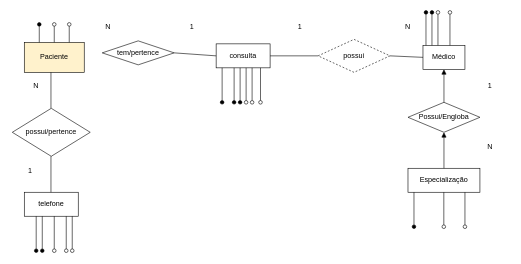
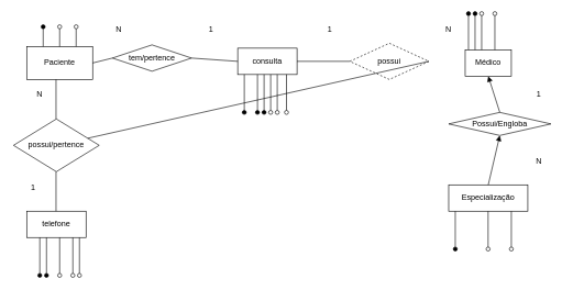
  <mxCell id="0" />
  <mxCell id="1" parent="0" />
  <mxCell id="2" value="Médico" style="rounded=0;whiteSpace=wrap;html=1;" vertex="1" parent="1"><mxGeometry x="705" y="75" width="70" height="40" as="geometry" /></mxCell>
- <mxCell id="3" value="Paciente" style="rounded=0;whiteSpace=wrap;html=1;fillColor=#fff2cc;" vertex="1" parent="1"><mxGeometry x="40" y="70" width="100" height="50" as="geometry" /></mxCell>
+ <mxCell id="3" value="Paciente" style="rounded=0;whiteSpace=wrap;html=1;" vertex="1" parent="1"><mxGeometry x="40" y="70" width="100" height="50" as="geometry" /></mxCell>
  <mxCell id="4" value="Especialização" style="rounded=0;whiteSpace=wrap;html=1;" vertex="1" parent="1"><mxGeometry x="680" y="280" width="120" height="40" as="geometry" /></mxCell>
- <mxCell id="5" value="Possui/Engloba" style="rhombus;whiteSpace=wrap;html=1;" vertex="1" parent="1"><mxGeometry x="680" y="170" width="120" height="50" as="geometry" /></mxCell>
+ <mxCell id="5" value="Possui/Engloba" style="rhombus;whiteSpace=wrap;html=1;" vertex="1" parent="1"><mxGeometry x="680" y="170" width="155" height="35" as="geometry" /></mxCell>
  <mxCell id="6" value="N" style="text;html=1;align=center;verticalAlign=middle;whiteSpace=wrap;rounded=0;" vertex="1" parent="1"><mxGeometry x="150" y="30" width="60" height="30" as="geometry" /></mxCell>
  <mxCell id="7" value="1" style="text;html=1;align=center;verticalAlign=middle;whiteSpace=wrap;rounded=0;" vertex="1" parent="1"><mxGeometry x="290" y="30" width="60" height="30" as="geometry" /></mxCell>
  <mxCell id="8" value="N" style="text;html=1;align=center;verticalAlign=middle;whiteSpace=wrap;rounded=0;" vertex="1" parent="1"><mxGeometry x="787" y="230" width="60" height="30" as="geometry" /></mxCell>
  <mxCell id="9" value="1" style="text;html=1;align=center;verticalAlign=middle;whiteSpace=wrap;rounded=0;" vertex="1" parent="1"><mxGeometry x="787" y="127.5" width="60" height="30" as="geometry" /></mxCell>
  <mxCell id="10" value="consulta" style="rounded=0;whiteSpace=wrap;html=1;" vertex="1" parent="1"><mxGeometry x="360" y="72.5" width="90" height="40" as="geometry" /></mxCell>
  <mxCell id="11" value="telefone" style="rounded=0;whiteSpace=wrap;html=1;" vertex="1" parent="1"><mxGeometry x="40" y="320" width="90" height="40" as="geometry" /></mxCell>
  <mxCell id="12" value="" style="endArrow=none;html=1;rounded=0;" edge="1" parent="1"><mxGeometry width="50" height="50" relative="1" as="geometry"><mxPoint x="84.5" y="180" as="sourcePoint" /><mxPoint x="84.5" y="120" as="targetPoint" /></mxGeometry></mxCell>
  <mxCell id="13" value="possui/pertence" style="rhombus;whiteSpace=wrap;html=1;" vertex="1" parent="1"><mxGeometry y="180" width="130" height="80" as="geometry" x="20" /></mxCell>
  <mxCell id="14" value="" style="endArrow=none;html=1;rounded=0;" edge="1" parent="1"><mxGeometry width="50" height="50" relative="1" as="geometry"><mxPoint x="84.5" y="320" as="sourcePoint" /><mxPoint x="84.5" y="260" as="targetPoint" /></mxGeometry></mxCell>
  <mxCell id="15" value="N" style="text;html=1;align=center;verticalAlign=middle;whiteSpace=wrap;rounded=0;" vertex="1" parent="1"><mxGeometry x="30" y="127.5" width="60" height="30" as="geometry" /></mxCell>
  <mxCell id="16" value="1" style="text;html=1;align=center;verticalAlign=middle;whiteSpace=wrap;rounded=0;" vertex="1" parent="1"><mxGeometry y="270" width="60" height="30" as="geometry" x="20" /></mxCell>
  <mxCell id="17" value="tem/pertence" style="rhombus;whiteSpace=wrap;html=1;" vertex="1" parent="1"><mxGeometry x="170" y="67.5" width="120" height="40" as="geometry" /></mxCell>
  <mxCell id="18" value="possui" style="rhombus;whiteSpace=wrap;html=1;dashed=1;" vertex="1" parent="1"><mxGeometry x="530" y="65" width="120" height="55" as="geometry" /></mxCell>
  <mxCell id="19" value="1" style="text;html=1;align=center;verticalAlign=middle;whiteSpace=wrap;rounded=0;" vertex="1" parent="1"><mxGeometry x="470" y="30" width="60" height="30" as="geometry" /></mxCell>
  <mxCell id="20" value="N" style="text;html=1;align=center;verticalAlign=middle;whiteSpace=wrap;rounded=0;" vertex="1" parent="1"><mxGeometry x="650" y="30" width="60" height="30" as="geometry" /></mxCell>
  <mxCell id="21" value="" style="endArrow=none;html=1;rounded=0;exitX=1;exitY=0.5;exitDx=0;exitDy=0;entryX=0;entryY=0.5;entryDx=0;entryDy=0;" edge="1" parent="1" source="10" target="18"><mxGeometry width="50" height="50" relative="1" as="geometry"><mxPoint x="460" y="99.5" as="sourcePoint" /><mxPoint x="521" y="99.5" as="targetPoint" /></mxGeometry></mxCell>
- <mxCell id="22" value="" style="endArrow=none;html=1;rounded=0;exitX=1;exitY=0.5;exitDx=0;exitDy=0;entryX=0;entryY=0.5;entryDx=0;entryDy=0;" edge="1" parent="1" source="18" target="2"><mxGeometry width="50" height="50" relative="1" as="geometry"><mxPoint x="620" y="107.5" as="sourcePoint" /><mxPoint x="700" y="100.5" as="targetPoint" /></mxGeometry></mxCell>
+ <mxCell id="22" value="" style="endArrow=none;html=1;rounded=0;exitX=1;exitY=0.5;exitDx=0;exitDy=0;" edge="1" parent="1" source="18" target="13"><mxGeometry width="50" height="50" relative="1" as="geometry"><mxPoint x="620" y="107.5" as="sourcePoint" /><mxPoint x="700" y="100.5" as="targetPoint" /></mxGeometry></mxCell>
  <mxCell id="23" value="" style="endArrow=block;html=1;rounded=0;exitX=0.5;exitY=0;exitDx=0;exitDy=0;entryX=0.5;entryY=1;entryDx=0;entryDy=0;" edge="1" parent="1" source="5" target="2"><mxGeometry width="50" height="50" relative="1" as="geometry"><mxPoint x="690" y="127.5" as="sourcePoint" /><mxPoint x="750" y="122.5" as="targetPoint" /></mxGeometry></mxCell>
  <mxCell id="24" value="" style="endArrow=block;html=1;rounded=0;exitX=0.5;exitY=0;exitDx=0;exitDy=0;entryX=0.5;entryY=1;entryDx=0;entryDy=0;" edge="1" parent="1" source="4" target="5"><mxGeometry width="50" height="50" relative="1" as="geometry"><mxPoint x="680" y="245" as="sourcePoint" /><mxPoint x="740" y="240" as="targetPoint" /></mxGeometry></mxCell>
  <mxCell id="25" value="" style="endArrow=none;html=1;rounded=0;exitX=1;exitY=0.5;exitDx=0;exitDy=0;entryX=0;entryY=0.5;entryDx=0;entryDy=0;" edge="1" parent="1" source="17" target="10"><mxGeometry width="50" height="50" relative="1" as="geometry"><mxPoint x="290" y="107.5" as="sourcePoint" /><mxPoint x="350" y="102.5" as="targetPoint" /></mxGeometry></mxCell>
+ <mxCell id="26" value="" style="endArrow=none;html=1;rounded=0;exitX=1;exitY=0.5;exitDx=0;exitDy=0;entryX=0;entryY=0.5;entryDx=0;entryDy=0;" edge="1" parent="1" source="3" target="17"><mxGeometry width="50" height="50" relative="1" as="geometry"><mxPoint x="120" y="112.5" as="sourcePoint" /><mxPoint x="180" y="107.5" as="targetPoint" /></mxGeometry></mxCell>
  <mxCell id="27" value="" style="endArrow=oval;html=1;rounded=0;exitX=0.25;exitY=0;exitDx=0;exitDy=0;endFill=1;" edge="1" parent="1" source="3"><mxGeometry width="50" height="50" relative="1" as="geometry"><mxPoint x="59.5" y="60" as="sourcePoint" /><mxPoint x="65" y="40" as="targetPoint" /></mxGeometry></mxCell>
  <mxCell id="28" value="" style="endArrow=oval;html=1;rounded=0;exitX=0.5;exitY=0;exitDx=0;exitDy=0;endFill=0;" edge="1" parent="1" source="3"><mxGeometry width="50" height="50" relative="1" as="geometry"><mxPoint x="69.5" y="60" as="sourcePoint" /><mxPoint x="90" y="40" as="targetPoint" /></mxGeometry></mxCell>
  <mxCell id="29" value="" style="endArrow=oval;html=1;rounded=0;exitX=0.75;exitY=0;exitDx=0;exitDy=0;endFill=0;" edge="1" parent="1" source="3"><mxGeometry width="50" height="50" relative="1" as="geometry"><mxPoint x="120" y="60" as="sourcePoint" /><mxPoint x="115" y="40" as="targetPoint" /></mxGeometry></mxCell>
  <mxCell id="30" value="" style="endArrow=oval;html=1;rounded=0;endFill=1;" edge="1" parent="1"><mxGeometry width="50" height="50" relative="1" as="geometry"><mxPoint x="370" y="112.5" as="sourcePoint" /><mxPoint x="370" y="170" as="targetPoint" /></mxGeometry></mxCell>
  <mxCell id="31" value="" style="endArrow=oval;html=1;rounded=0;endFill=1;" edge="1" parent="1"><mxGeometry width="50" height="50" relative="1" as="geometry"><mxPoint x="710" y="75" as="sourcePoint" /><mxPoint x="710" y="20" as="targetPoint" /></mxGeometry></mxCell>
  <mxCell id="32" value="" style="endArrow=oval;html=1;rounded=0;endFill=1;" edge="1" parent="1"><mxGeometry width="50" height="50" relative="1" as="geometry"><mxPoint x="720" y="75" as="sourcePoint" /><mxPoint x="720" y="20" as="targetPoint" /></mxGeometry></mxCell>
  <mxCell id="33" value="" style="endArrow=oval;html=1;rounded=0;endFill=1;" edge="1" parent="1"><mxGeometry width="50" height="50" relative="1" as="geometry"><mxPoint x="390" y="112.5" as="sourcePoint" /><mxPoint x="390" y="170" as="targetPoint" /></mxGeometry></mxCell>
  <mxCell id="34" value="" style="endArrow=oval;html=1;rounded=0;endFill=0;" edge="1" parent="1"><mxGeometry width="50" height="50" relative="1" as="geometry"><mxPoint x="410" y="112.5" as="sourcePoint" /><mxPoint x="410" y="170" as="targetPoint" /></mxGeometry></mxCell>
  <mxCell id="35" value="" style="endArrow=oval;html=1;rounded=0;endFill=0;" edge="1" parent="1"><mxGeometry width="50" height="50" relative="1" as="geometry"><mxPoint x="434" y="112.5" as="sourcePoint" /><mxPoint x="434" y="170" as="targetPoint" /></mxGeometry></mxCell>
  <mxCell id="36" value="" style="endArrow=oval;html=1;rounded=0;endFill=1;" edge="1" parent="1"><mxGeometry width="50" height="50" relative="1" as="geometry"><mxPoint x="400" y="112.5" as="sourcePoint" /><mxPoint x="400" y="170" as="targetPoint" /></mxGeometry></mxCell>
  <mxCell id="37" value="" style="endArrow=oval;html=1;rounded=0;endFill=0;" edge="1" parent="1"><mxGeometry width="50" height="50" relative="1" as="geometry"><mxPoint x="420" y="112.5" as="sourcePoint" /><mxPoint x="420" y="170" as="targetPoint" /></mxGeometry></mxCell>
  <mxCell id="38" value="" style="endArrow=oval;html=1;rounded=0;endFill=1;" edge="1" parent="1"><mxGeometry width="50" height="50" relative="1" as="geometry"><mxPoint x="690" y="320" as="sourcePoint" /><mxPoint x="690" y="377.5" as="targetPoint" /></mxGeometry></mxCell>
  <mxCell id="39" value="" style="endArrow=oval;html=1;rounded=0;endFill=0;" edge="1" parent="1"><mxGeometry width="50" height="50" relative="1" as="geometry"><mxPoint x="739.76" y="320" as="sourcePoint" /><mxPoint x="739.76" y="377.5" as="targetPoint" /></mxGeometry></mxCell>
  <mxCell id="40" value="" style="endArrow=oval;html=1;rounded=0;endFill=0;" edge="1" parent="1"><mxGeometry width="50" height="50" relative="1" as="geometry"><mxPoint x="775" y="320" as="sourcePoint" /><mxPoint x="775" y="377.5" as="targetPoint" /></mxGeometry></mxCell>
  <mxCell id="41" value="" style="endArrow=oval;html=1;rounded=0;endFill=0;" edge="1" parent="1"><mxGeometry width="50" height="50" relative="1" as="geometry"><mxPoint x="120" y="360" as="sourcePoint" /><mxPoint x="120" y="417.5" as="targetPoint" /></mxGeometry></mxCell>
  <mxCell id="42" value="" style="endArrow=oval;html=1;rounded=0;endFill=0;" edge="1" parent="1"><mxGeometry width="50" height="50" relative="1" as="geometry"><mxPoint x="110" y="360" as="sourcePoint" /><mxPoint x="110" y="417.5" as="targetPoint" /></mxGeometry></mxCell>
  <mxCell id="43" value="" style="endArrow=oval;html=1;rounded=0;endFill=0;" edge="1" parent="1"><mxGeometry width="50" height="50" relative="1" as="geometry"><mxPoint x="90" y="360" as="sourcePoint" /><mxPoint x="90" y="417.5" as="targetPoint" /></mxGeometry></mxCell>
  <mxCell id="44" value="" style="endArrow=oval;html=1;rounded=0;endFill=1;" edge="1" parent="1"><mxGeometry width="50" height="50" relative="1" as="geometry"><mxPoint x="70" y="360" as="sourcePoint" /><mxPoint x="70" y="417.5" as="targetPoint" /></mxGeometry></mxCell>
  <mxCell id="45" value="" style="endArrow=oval;html=1;rounded=0;endFill=1;" edge="1" parent="1"><mxGeometry width="50" height="50" relative="1" as="geometry"><mxPoint x="59.88" y="360" as="sourcePoint" /><mxPoint x="59.88" y="417.5" as="targetPoint" /></mxGeometry></mxCell>
  <mxCell id="46" value="" style="endArrow=oval;html=1;rounded=0;endFill=0;" edge="1" parent="1"><mxGeometry width="50" height="50" relative="1" as="geometry"><mxPoint x="730" y="75" as="sourcePoint" /><mxPoint x="730" y="20" as="targetPoint" /></mxGeometry></mxCell>
  <mxCell id="47" value="" style="endArrow=oval;html=1;rounded=0;endFill=0;" edge="1" parent="1"><mxGeometry width="50" height="50" relative="1" as="geometry"><mxPoint x="750" y="75" as="sourcePoint" /><mxPoint x="750" y="20" as="targetPoint" /></mxGeometry></mxCell>
